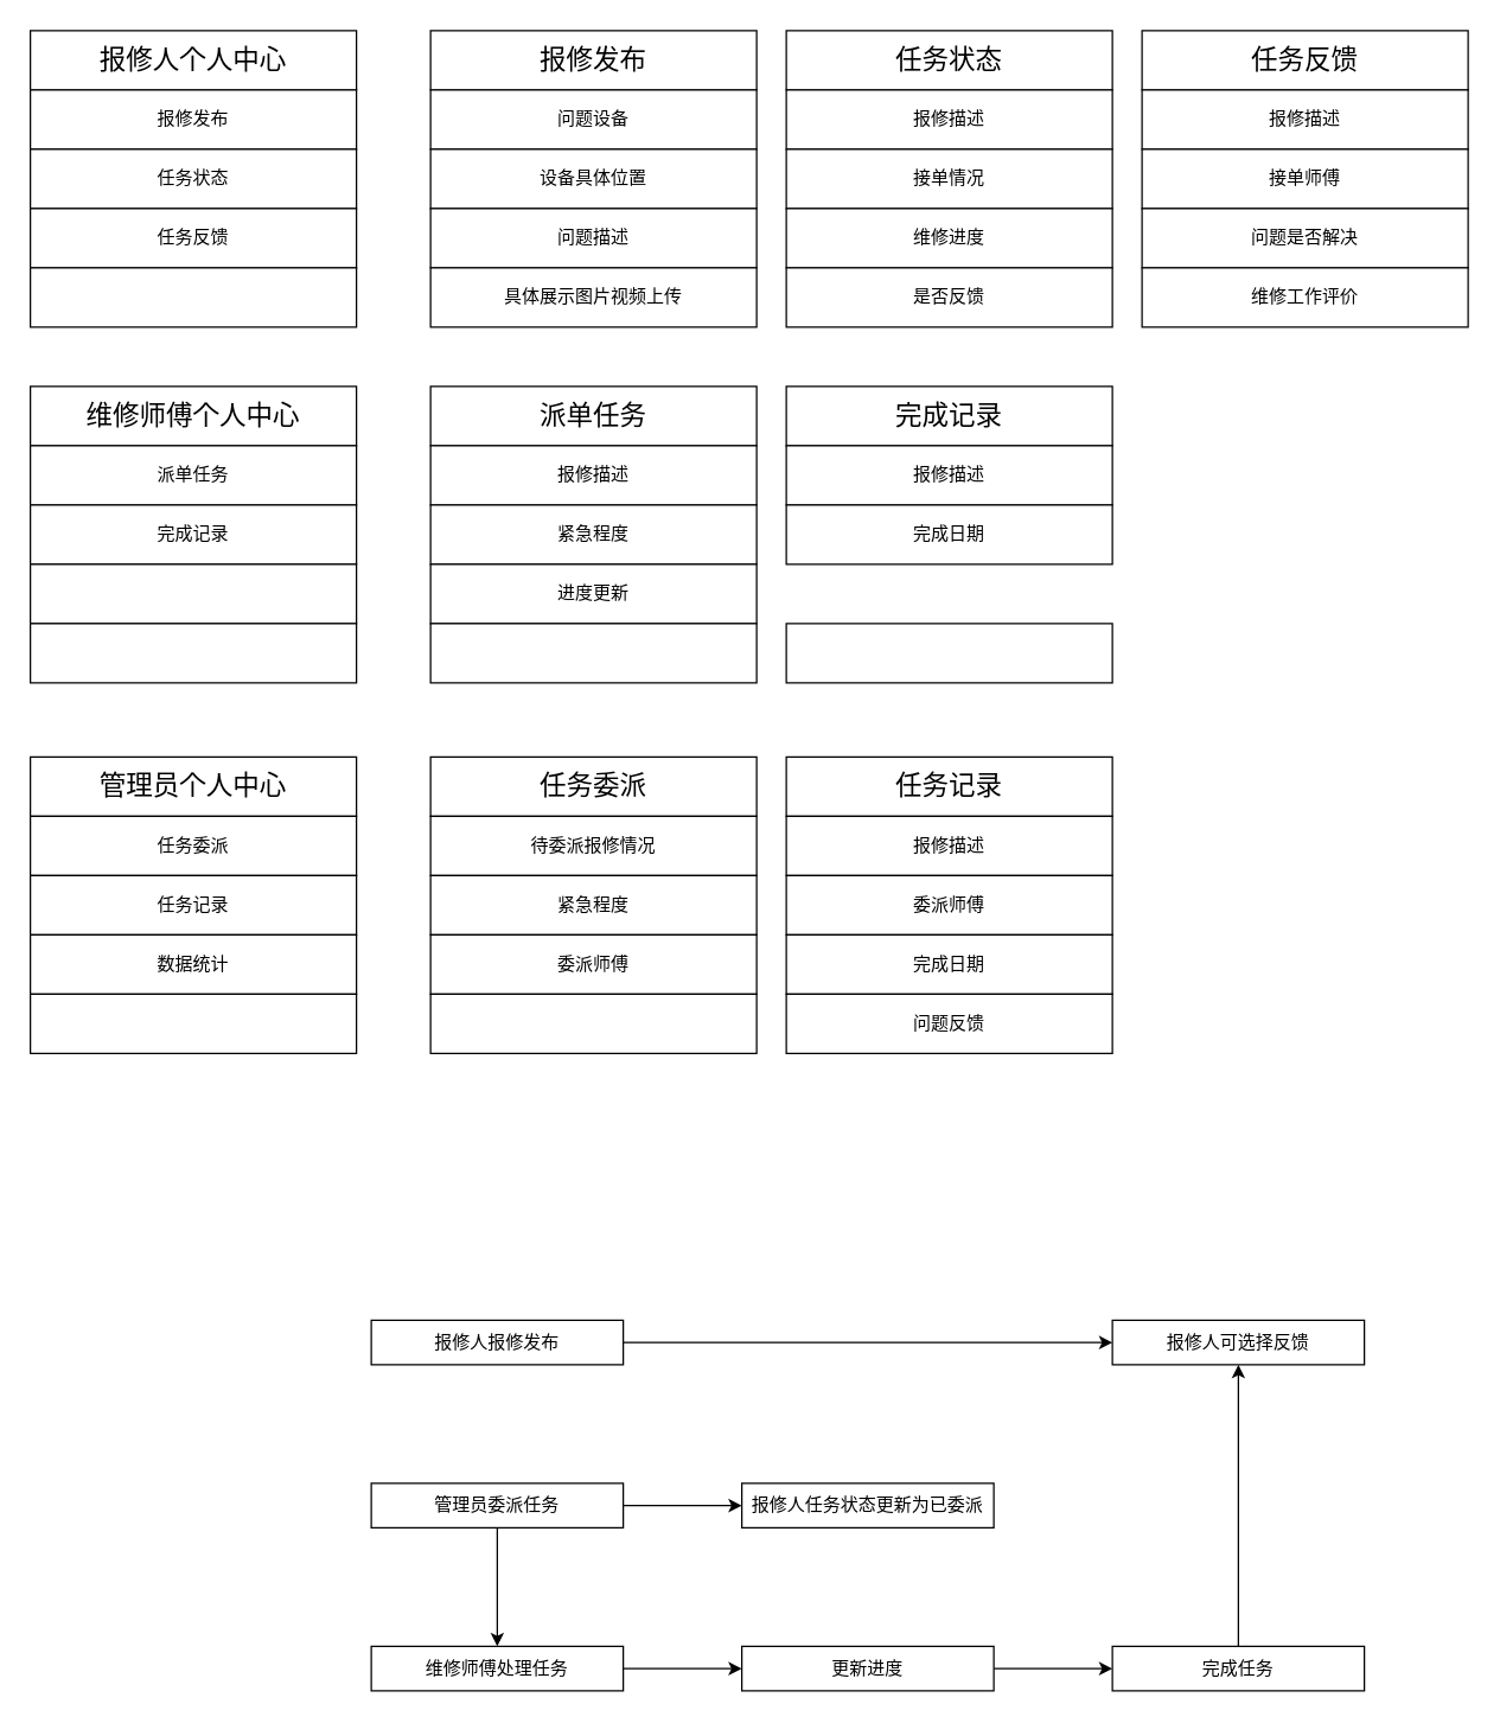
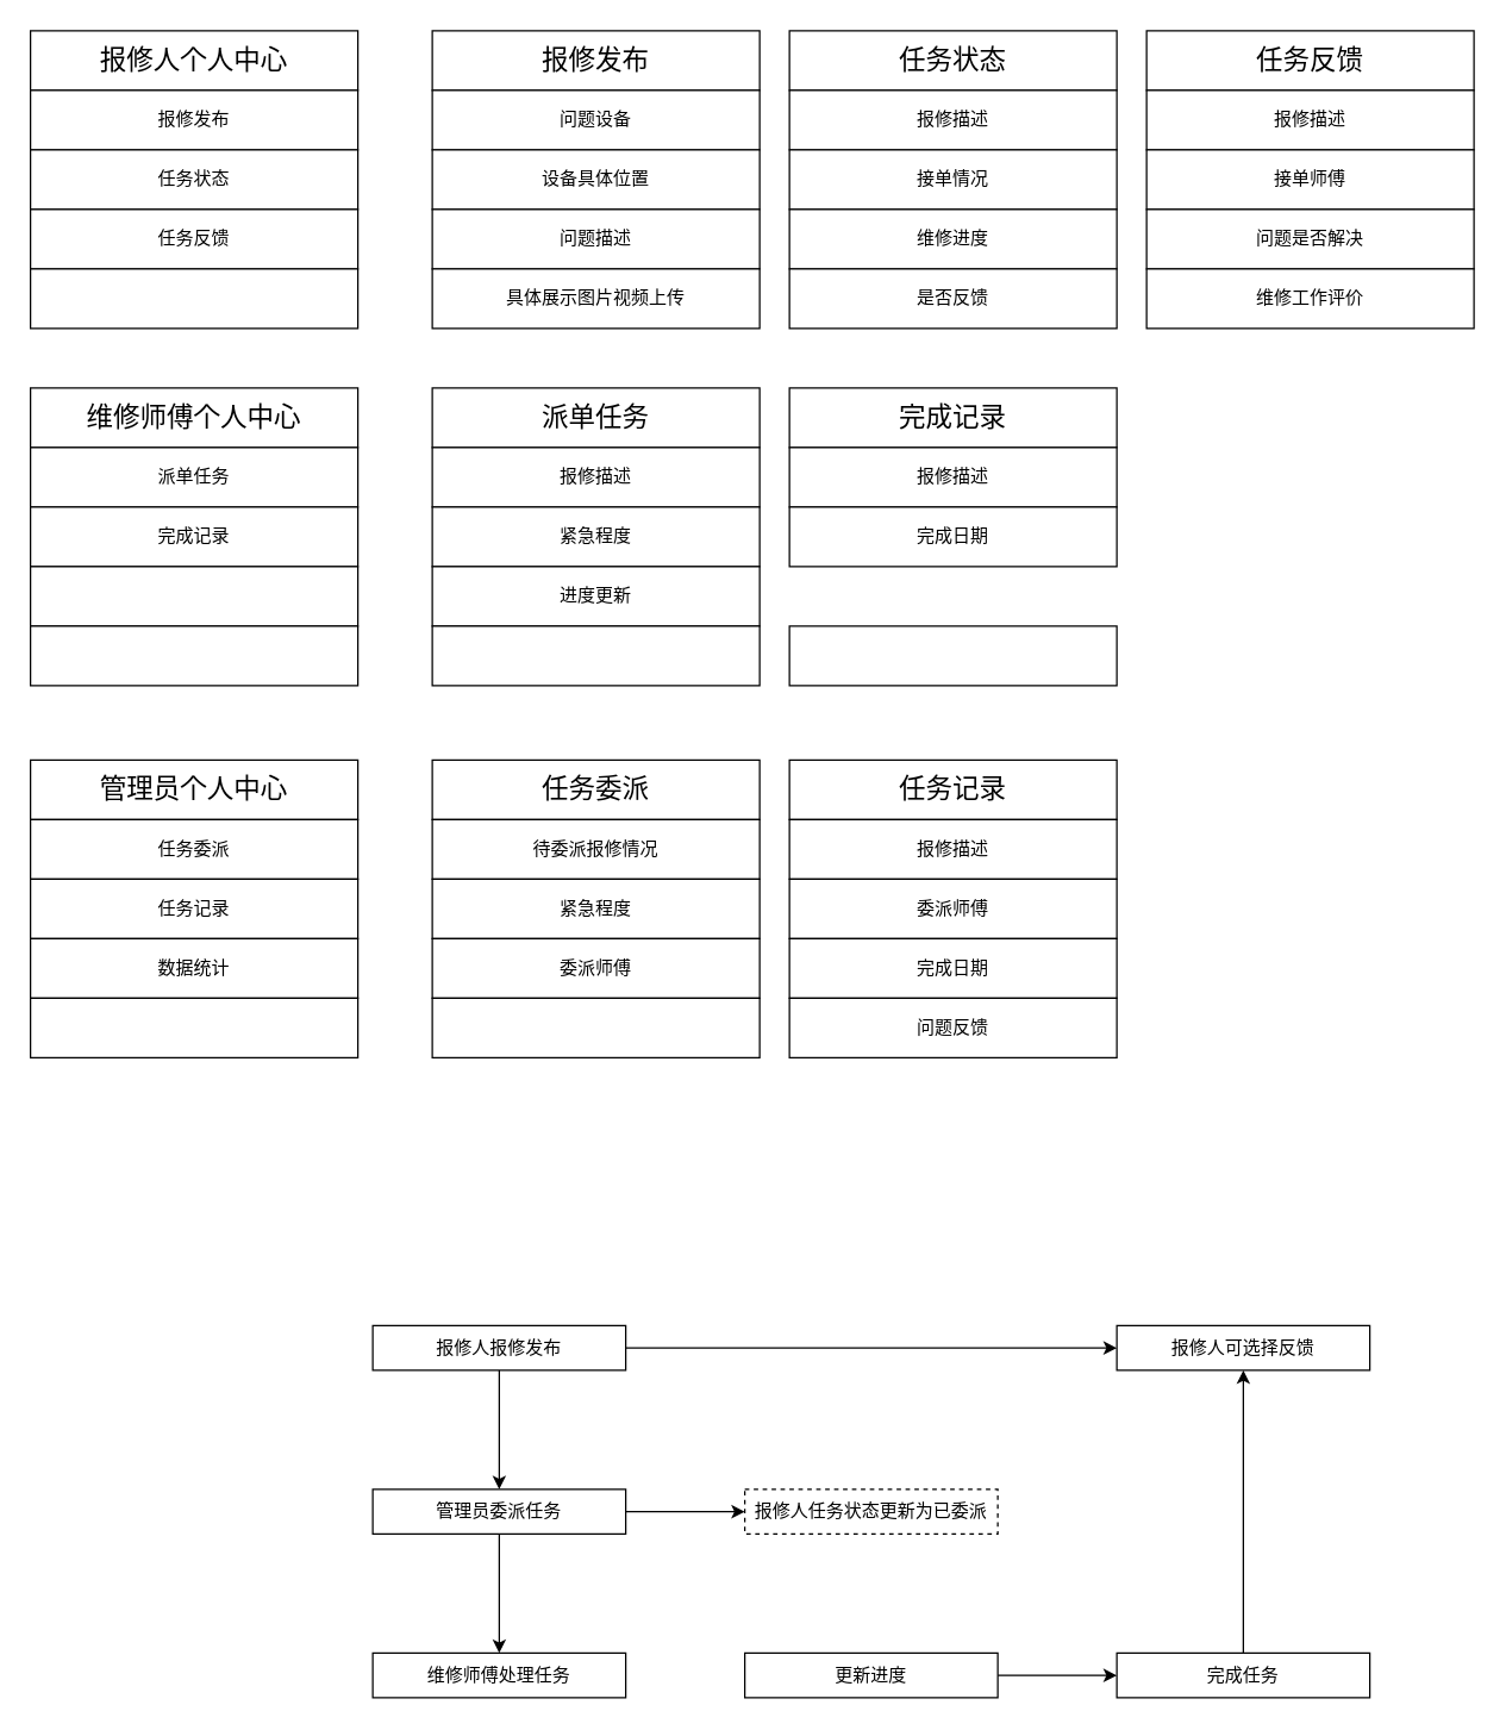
  <mxCell id="0" />
  <mxCell id="1" parent="0" />
  <mxCell id="2" value="&lt;font style=&quot;font-size: 18px;&quot;&gt;报修人个人中心&lt;/font&gt;" style="rounded=0;whiteSpace=wrap;html=1;" vertex="1" parent="1"><mxGeometry x="20" y="20" width="220" height="40" as="geometry" /></mxCell>
  <mxCell id="3" value="报修发布" style="rounded=0;whiteSpace=wrap;html=1;" vertex="1" parent="1"><mxGeometry x="20" y="60" width="220" height="40" as="geometry" /></mxCell>
  <mxCell id="4" value="任务状态" style="rounded=0;whiteSpace=wrap;html=1;" vertex="1" parent="1"><mxGeometry x="20" y="100" width="220" height="40" as="geometry" /></mxCell>
  <mxCell id="5" value="任务反馈" style="rounded=0;whiteSpace=wrap;html=1;" vertex="1" parent="1"><mxGeometry x="20" y="140" width="220" height="40" as="geometry" /></mxCell>
  <mxCell id="6" value="" style="rounded=0;whiteSpace=wrap;html=1;" vertex="1" parent="1"><mxGeometry x="20" y="180" width="220" height="40" as="geometry" /></mxCell>
  <mxCell id="7" value="&lt;font style=&quot;font-size: 18px;&quot;&gt;报修发布&lt;/font&gt;" style="rounded=0;whiteSpace=wrap;html=1;" vertex="1" parent="1"><mxGeometry x="290" y="20" width="220" height="40" as="geometry" /></mxCell>
  <mxCell id="8" value="问题设备" style="rounded=0;whiteSpace=wrap;html=1;" vertex="1" parent="1"><mxGeometry x="290" y="60" width="220" height="40" as="geometry" /></mxCell>
  <mxCell id="9" value="设备具体位置" style="rounded=0;whiteSpace=wrap;html=1;" vertex="1" parent="1"><mxGeometry x="290" y="100" width="220" height="40" as="geometry" /></mxCell>
  <mxCell id="10" value="问题描述" style="rounded=0;whiteSpace=wrap;html=1;" vertex="1" parent="1"><mxGeometry x="290" y="140" width="220" height="40" as="geometry" /></mxCell>
  <mxCell id="11" value="具体展示图片视频上传" style="rounded=0;whiteSpace=wrap;html=1;" vertex="1" parent="1"><mxGeometry x="290" y="180" width="220" height="40" as="geometry" /></mxCell>
  <mxCell id="12" value="&lt;font style=&quot;font-size: 18px;&quot;&gt;任务状态&lt;/font&gt;" style="rounded=0;whiteSpace=wrap;html=1;" vertex="1" parent="1"><mxGeometry x="530" y="20" width="220" height="40" as="geometry" /></mxCell>
  <mxCell id="13" value="报修描述" style="rounded=0;whiteSpace=wrap;html=1;" vertex="1" parent="1"><mxGeometry x="530" y="60" width="220" height="40" as="geometry" /></mxCell>
  <mxCell id="14" value="接单情况" style="rounded=0;whiteSpace=wrap;html=1;" vertex="1" parent="1"><mxGeometry x="530" y="100" width="220" height="40" as="geometry" /></mxCell>
  <mxCell id="15" value="维修进度" style="rounded=0;whiteSpace=wrap;html=1;" vertex="1" parent="1"><mxGeometry x="530" y="140" width="220" height="40" as="geometry" /></mxCell>
  <mxCell id="16" value="是否反馈" style="rounded=0;whiteSpace=wrap;html=1;" vertex="1" parent="1"><mxGeometry x="530" y="180" width="220" height="40" as="geometry" /></mxCell>
  <mxCell id="17" value="&lt;font style=&quot;font-size: 18px;&quot;&gt;任务反馈&lt;/font&gt;" style="rounded=0;whiteSpace=wrap;html=1;" vertex="1" parent="1"><mxGeometry x="770" y="20" width="220" height="40" as="geometry" /></mxCell>
  <mxCell id="18" value="报修描述" style="rounded=0;whiteSpace=wrap;html=1;" vertex="1" parent="1"><mxGeometry x="770" y="60" width="220" height="40" as="geometry" /></mxCell>
  <mxCell id="19" value="接单师傅" style="rounded=0;whiteSpace=wrap;html=1;" vertex="1" parent="1"><mxGeometry x="770" y="100" width="220" height="40" as="geometry" /></mxCell>
  <mxCell id="20" value="问题是否解决" style="rounded=0;whiteSpace=wrap;html=1;" vertex="1" parent="1"><mxGeometry x="770" y="140" width="220" height="40" as="geometry" /></mxCell>
  <mxCell id="21" value="维修工作评价" style="rounded=0;whiteSpace=wrap;html=1;" vertex="1" parent="1"><mxGeometry x="770" y="180" width="220" height="40" as="geometry" /></mxCell>
  <mxCell id="22" value="&lt;font style=&quot;font-size: 18px;&quot;&gt;维修师傅个人中心&lt;/font&gt;" style="rounded=0;whiteSpace=wrap;html=1;" vertex="1" parent="1"><mxGeometry x="20" y="260" width="220" height="40" as="geometry" /></mxCell>
  <mxCell id="23" value="派单任务" style="rounded=0;whiteSpace=wrap;html=1;" vertex="1" parent="1"><mxGeometry x="20" y="300" width="220" height="40" as="geometry" /></mxCell>
  <mxCell id="24" value="完成记录" style="rounded=0;whiteSpace=wrap;html=1;" vertex="1" parent="1"><mxGeometry x="20" y="340" width="220" height="40" as="geometry" /></mxCell>
  <mxCell id="25" value="" style="rounded=0;whiteSpace=wrap;html=1;" vertex="1" parent="1"><mxGeometry x="20" y="380" width="220" height="40" as="geometry" /></mxCell>
  <mxCell id="26" value="" style="rounded=0;whiteSpace=wrap;html=1;" vertex="1" parent="1"><mxGeometry x="20" y="420" width="220" height="40" as="geometry" /></mxCell>
  <mxCell id="27" value="&lt;font style=&quot;font-size: 18px;&quot;&gt;派单任务&lt;/font&gt;" style="rounded=0;whiteSpace=wrap;html=1;" vertex="1" parent="1"><mxGeometry x="290" y="260" width="220" height="40" as="geometry" /></mxCell>
  <mxCell id="28" value="报修描述" style="rounded=0;whiteSpace=wrap;html=1;" vertex="1" parent="1"><mxGeometry x="290" y="300" width="220" height="40" as="geometry" /></mxCell>
  <mxCell id="29" value="紧急程度" style="rounded=0;whiteSpace=wrap;html=1;" vertex="1" parent="1"><mxGeometry x="290" y="340" width="220" height="40" as="geometry" /></mxCell>
  <mxCell id="30" value="进度更新" style="rounded=0;whiteSpace=wrap;html=1;" vertex="1" parent="1"><mxGeometry x="290" y="380" width="220" height="40" as="geometry" /></mxCell>
  <mxCell id="31" value="" style="rounded=0;whiteSpace=wrap;html=1;" vertex="1" parent="1"><mxGeometry x="290" y="420" width="220" height="40" as="geometry" /></mxCell>
  <mxCell id="32" value="&lt;font style=&quot;font-size: 18px;&quot;&gt;完成记录&lt;/font&gt;" style="rounded=0;whiteSpace=wrap;html=1;" vertex="1" parent="1"><mxGeometry x="530" y="260" width="220" height="40" as="geometry" /></mxCell>
  <mxCell id="33" value="报修描述" style="rounded=0;whiteSpace=wrap;html=1;" vertex="1" parent="1"><mxGeometry x="530" y="300" width="220" height="40" as="geometry" /></mxCell>
  <mxCell id="34" value="完成日期" style="rounded=0;whiteSpace=wrap;html=1;" vertex="1" parent="1"><mxGeometry x="530" y="340" width="220" height="40" as="geometry" /></mxCell>
  <mxCell id="35" value="" style="rounded=0;whiteSpace=wrap;html=1;" vertex="1" parent="1"><mxGeometry x="530" y="420" width="220" height="40" as="geometry" /></mxCell>
  <mxCell id="36" value="&lt;font style=&quot;font-size: 18px;&quot;&gt;管理员个人中心&lt;/font&gt;" style="rounded=0;whiteSpace=wrap;html=1;" vertex="1" parent="1"><mxGeometry x="20" y="510" width="220" height="40" as="geometry" /></mxCell>
  <mxCell id="37" value="任务委派" style="rounded=0;whiteSpace=wrap;html=1;" vertex="1" parent="1"><mxGeometry x="20" y="550" width="220" height="40" as="geometry" /></mxCell>
  <mxCell id="38" value="任务记录" style="rounded=0;whiteSpace=wrap;html=1;" vertex="1" parent="1"><mxGeometry x="20" y="590" width="220" height="40" as="geometry" /></mxCell>
  <mxCell id="39" value="数据统计" style="rounded=0;whiteSpace=wrap;html=1;" vertex="1" parent="1"><mxGeometry x="20" y="630" width="220" height="40" as="geometry" /></mxCell>
  <mxCell id="40" value="" style="rounded=0;whiteSpace=wrap;html=1;" vertex="1" parent="1"><mxGeometry x="20" y="670" width="220" height="40" as="geometry" /></mxCell>
  <mxCell id="41" value="&lt;font style=&quot;font-size: 18px;&quot;&gt;任务委派&lt;/font&gt;" style="rounded=0;whiteSpace=wrap;html=1;" vertex="1" parent="1"><mxGeometry x="290" y="510" width="220" height="40" as="geometry" /></mxCell>
  <mxCell id="42" value="待委派报修情况" style="rounded=0;whiteSpace=wrap;html=1;" vertex="1" parent="1"><mxGeometry x="290" y="550" width="220" height="40" as="geometry" /></mxCell>
  <mxCell id="43" value="紧急程度" style="rounded=0;whiteSpace=wrap;html=1;" vertex="1" parent="1"><mxGeometry x="290" y="590" width="220" height="40" as="geometry" /></mxCell>
  <mxCell id="44" value="委派师傅" style="rounded=0;whiteSpace=wrap;html=1;" vertex="1" parent="1"><mxGeometry x="290" y="630" width="220" height="40" as="geometry" /></mxCell>
  <mxCell id="45" value="" style="rounded=0;whiteSpace=wrap;html=1;" vertex="1" parent="1"><mxGeometry x="290" y="670" width="220" height="40" as="geometry" /></mxCell>
  <mxCell id="46" value="&lt;font style=&quot;font-size: 18px;&quot;&gt;任务记录&lt;/font&gt;" style="rounded=0;whiteSpace=wrap;html=1;" vertex="1" parent="1"><mxGeometry x="530" y="510" width="220" height="40" as="geometry" /></mxCell>
  <mxCell id="47" value="报修描述" style="rounded=0;whiteSpace=wrap;html=1;" vertex="1" parent="1"><mxGeometry x="530" y="550" width="220" height="40" as="geometry" /></mxCell>
  <mxCell id="48" value="委派师傅" style="rounded=0;whiteSpace=wrap;html=1;" vertex="1" parent="1"><mxGeometry x="530" y="590" width="220" height="40" as="geometry" /></mxCell>
  <mxCell id="49" value="完成日期" style="rounded=0;whiteSpace=wrap;html=1;" vertex="1" parent="1"><mxGeometry x="530" y="630" width="220" height="40" as="geometry" /></mxCell>
  <mxCell id="50" value="问题反馈" style="rounded=0;whiteSpace=wrap;html=1;" vertex="1" parent="1"><mxGeometry x="530" y="670" width="220" height="40" as="geometry" /></mxCell>
+ <mxCell id="51" value="" style="edgeStyle=orthogonalEdgeStyle;rounded=0;orthogonalLoop=1;jettySize=auto;html=1;" edge="1" parent="1" source="53" target="56"><mxGeometry relative="1" as="geometry" /></mxCell>
  <mxCell id="52" value="" style="edgeStyle=orthogonalEdgeStyle;rounded=0;orthogonalLoop=1;jettySize=auto;html=1;entryX=0;entryY=0.5;entryDx=0;entryDy=0;" edge="1" parent="1" source="53" target="64"><mxGeometry relative="1" as="geometry"><mxPoint x="500" y="905" as="targetPoint" /></mxGeometry></mxCell>
  <mxCell id="53" value="报修人报修发布" style="rounded=0;whiteSpace=wrap;html=1;" vertex="1" parent="1"><mxGeometry x="250" y="890" width="170" height="30" as="geometry" /></mxCell>
  <mxCell id="54" value="" style="edgeStyle=orthogonalEdgeStyle;rounded=0;orthogonalLoop=1;jettySize=auto;html=1;" edge="1" parent="1" source="56" target="58"><mxGeometry relative="1" as="geometry" /></mxCell>
  <mxCell id="55" value="" style="edgeStyle=orthogonalEdgeStyle;rounded=0;orthogonalLoop=1;jettySize=auto;html=1;" edge="1" parent="1" source="56" target="59"><mxGeometry relative="1" as="geometry" /></mxCell>
  <mxCell id="56" value="管理员委派任务" style="rounded=0;whiteSpace=wrap;html=1;" vertex="1" parent="1"><mxGeometry x="250" y="1000" width="170" height="30" as="geometry" /></mxCell>
- <mxCell id="57" value="" style="edgeStyle=orthogonalEdgeStyle;rounded=0;orthogonalLoop=1;jettySize=auto;html=1;" edge="1" parent="1" source="58" target="61"><mxGeometry relative="1" as="geometry" /></mxCell>
  <mxCell id="58" value="维修师傅处理任务" style="rounded=0;whiteSpace=wrap;html=1;" vertex="1" parent="1"><mxGeometry x="250" y="1110" width="170" height="30" as="geometry" /></mxCell>
- <mxCell id="59" value="报修人任务状态更新为已委派" style="rounded=0;whiteSpace=wrap;html=1;" vertex="1" parent="1"><mxGeometry x="500" y="1000" width="170" height="30" as="geometry" /></mxCell>
+ <mxCell id="59" value="报修人任务状态更新为已委派" style="rounded=0;whiteSpace=wrap;html=1;dashed=1;" vertex="1" parent="1"><mxGeometry x="500" y="1000" width="170" height="30" as="geometry" /></mxCell>
  <mxCell id="60" value="" style="edgeStyle=orthogonalEdgeStyle;rounded=0;orthogonalLoop=1;jettySize=auto;html=1;" edge="1" parent="1" source="61" target="63"><mxGeometry relative="1" as="geometry" /></mxCell>
  <mxCell id="61" value="更新进度" style="rounded=0;whiteSpace=wrap;html=1;" vertex="1" parent="1"><mxGeometry x="500" y="1110" width="170" height="30" as="geometry" /></mxCell>
  <mxCell id="62" value="" style="edgeStyle=orthogonalEdgeStyle;rounded=0;orthogonalLoop=1;jettySize=auto;html=1;" edge="1" parent="1" source="63" target="64"><mxGeometry relative="1" as="geometry" /></mxCell>
  <mxCell id="63" value="完成任务" style="rounded=0;whiteSpace=wrap;html=1;" vertex="1" parent="1"><mxGeometry x="750" y="1110" width="170" height="30" as="geometry" /></mxCell>
  <mxCell id="64" value="报修人可选择反馈" style="rounded=0;whiteSpace=wrap;html=1;" vertex="1" parent="1"><mxGeometry x="750" y="890" width="170" height="30" as="geometry" /></mxCell>
